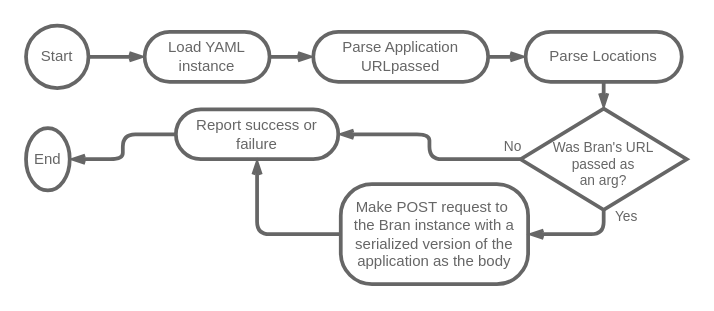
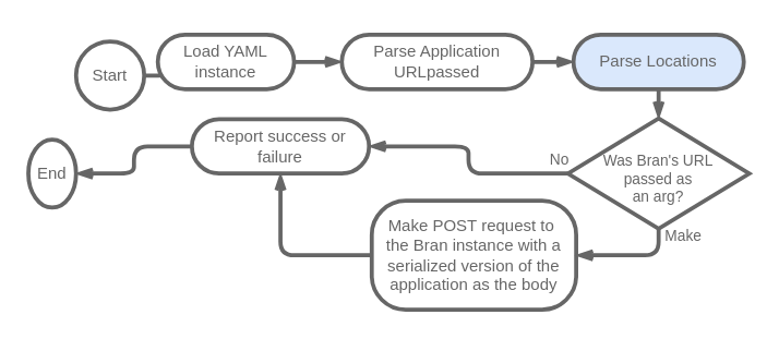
  <mxCell id="0" />
  <mxCell id="1" parent="0" />
  <mxCell id="2" value="" style="edgeStyle=orthogonalEdgeStyle;shape=connector;curved=0;rounded=1;orthogonalLoop=1;jettySize=auto;html=1;labelBackgroundColor=default;strokeColor=#666666;strokeWidth=3;fontFamily=Helvetica;fontSize=11;fontColor=default;startArrow=none;startFill=0;endArrow=openThin;endFill=0;" edge="1" parent="1" source="3" target="9"><mxGeometry relative="1" as="geometry" /></mxCell>
- <mxCell id="3" value="Start" style="strokeWidth=3;html=1;shape=mxgraph.flowchart.start_2;whiteSpace=wrap;labelBackgroundColor=none;fillColor=#ffffff;strokeColor=#666666;fontColor=#666666;fontSize=12;fontStyle=0;rounded=1;arcSize=50;" vertex="1" parent="1"><mxGeometry x="20" y="20" width="50" height="50" as="geometry" /></mxCell>
+ <mxCell id="3" value="Start" style="strokeWidth=3;html=1;shape=mxgraph.flowchart.start_2;whiteSpace=wrap;labelBackgroundColor=none;fillColor=#ffffff;strokeColor=#666666;fontColor=#666666;fontSize=12;fontStyle=0;rounded=1;arcSize=50;" vertex="1" parent="1"><mxGeometry x="55" y="30" width="50" height="50" as="geometry" /></mxCell>
  <mxCell id="4" style="edgeStyle=orthogonalEdgeStyle;shape=connector;curved=0;rounded=1;orthogonalLoop=1;jettySize=auto;html=1;labelBackgroundColor=default;strokeColor=#666666;strokeWidth=3;fontFamily=Helvetica;fontSize=11;fontColor=default;startArrow=none;startFill=0;endArrow=openThin;endFill=0;" edge="1" parent="1" source="5" target="17"><mxGeometry relative="1" as="geometry" /></mxCell>
- <mxCell id="5" value="Parse Locations" style="rounded=1;whiteSpace=wrap;html=1;absoluteArcSize=1;arcSize=50;strokeWidth=3;strokeColor=#666666;fontFamily=Helvetica;fontSize=12;fontColor=#666666;fillColor=#ffffff;fontStyle=0;labelBackgroundColor=none;" vertex="1" parent="1"><mxGeometry x="420" y="25" width="125" height="40" as="geometry" /></mxCell>
+ <mxCell id="5" value="Parse Locations" style="rounded=1;whiteSpace=wrap;html=1;absoluteArcSize=1;arcSize=50;strokeWidth=3;strokeColor=#666666;fontFamily=Helvetica;fontSize=12;fontColor=#666666;fillColor=#dae8fc;fontStyle=0;labelBackgroundColor=none;" vertex="1" parent="1"><mxGeometry x="420" y="25" width="125" height="40" as="geometry" /></mxCell>
  <mxCell id="6" value="" style="edgeStyle=orthogonalEdgeStyle;shape=connector;curved=0;rounded=1;orthogonalLoop=1;jettySize=auto;html=1;labelBackgroundColor=default;strokeColor=#666666;strokeWidth=3;fontFamily=Helvetica;fontSize=11;fontColor=default;startArrow=none;startFill=0;endArrow=openThin;endFill=0;" edge="1" parent="1" source="7" target="5"><mxGeometry relative="1" as="geometry" /></mxCell>
  <mxCell id="7" value="Parse Application URLpassed" style="rounded=1;whiteSpace=wrap;html=1;absoluteArcSize=1;arcSize=50;strokeWidth=3;strokeColor=#666666;fontFamily=Helvetica;fontSize=12;fontColor=#666666;fillColor=#ffffff;fontStyle=0;labelBackgroundColor=none;" vertex="1" parent="1"><mxGeometry x="250" y="25" width="140" height="40" as="geometry" /></mxCell>
  <mxCell id="8" value="" style="edgeStyle=orthogonalEdgeStyle;shape=connector;curved=0;rounded=1;orthogonalLoop=1;jettySize=auto;html=1;labelBackgroundColor=default;strokeColor=#666666;strokeWidth=3;fontFamily=Helvetica;fontSize=11;fontColor=default;startArrow=none;startFill=0;endArrow=openThin;endFill=0;" edge="1" parent="1" source="9" target="7"><mxGeometry relative="1" as="geometry" /></mxCell>
  <mxCell id="9" value="Load YAML instance" style="rounded=1;whiteSpace=wrap;html=1;absoluteArcSize=1;arcSize=50;strokeWidth=3;strokeColor=#666666;fontFamily=Helvetica;fontSize=12;fontColor=#666666;fillColor=#ffffff;fontStyle=0;labelBackgroundColor=none;" vertex="1" parent="1"><mxGeometry x="115" y="25" width="100" height="40" as="geometry" /></mxCell>
  <mxCell id="10" style="edgeStyle=orthogonalEdgeStyle;shape=connector;curved=0;rounded=1;orthogonalLoop=1;jettySize=auto;html=1;labelBackgroundColor=default;strokeColor=#666666;strokeWidth=3;fontFamily=Helvetica;fontSize=11;fontColor=default;startArrow=none;startFill=0;endArrow=openThin;endFill=0;" edge="1" parent="1" source="11" target="12"><mxGeometry relative="1" as="geometry" /></mxCell>
  <mxCell id="11" value="Report success or failure" style="rounded=1;whiteSpace=wrap;html=1;absoluteArcSize=1;arcSize=50;strokeWidth=3;strokeColor=#666666;fontFamily=Helvetica;fontSize=12;fontColor=#666666;fillColor=#ffffff;fontStyle=0;labelBackgroundColor=none;" vertex="1" parent="1"><mxGeometry x="140" y="87" width="130" height="40" as="geometry" /></mxCell>
  <mxCell id="12" value="End" style="strokeWidth=3;html=1;shape=mxgraph.flowchart.start_2;whiteSpace=wrap;labelBackgroundColor=none;fillColor=#ffffff;strokeColor=#666666;fontColor=#666666;fontSize=12;fontStyle=0;rounded=1;arcSize=50;" vertex="1" parent="1"><mxGeometry x="20" y="102" width="35" height="50" as="geometry" /></mxCell>
  <mxCell id="13" style="edgeStyle=orthogonalEdgeStyle;shape=connector;curved=0;rounded=1;orthogonalLoop=1;jettySize=auto;html=1;labelBackgroundColor=default;strokeColor=#666666;strokeWidth=3;fontFamily=Helvetica;fontSize=11;fontColor=default;startArrow=none;startFill=0;endArrow=openThin;endFill=0;exitX=0;exitY=0.5;exitDx=0;exitDy=0;entryX=0.5;entryY=1;entryDx=0;entryDy=0;" edge="1" parent="1" source="14" target="11"><mxGeometry relative="1" as="geometry" /></mxCell>
  <mxCell id="14" value="Make POST request to&amp;nbsp;&lt;br&gt;the Bran instance with a serialized version of the application as the body" style="rounded=1;whiteSpace=wrap;html=1;absoluteArcSize=1;arcSize=50;strokeWidth=3;strokeColor=#666666;fontFamily=Helvetica;fontSize=12;fontColor=#666666;fillColor=#ffffff;fontStyle=0;labelBackgroundColor=none;" vertex="1" parent="1"><mxGeometry x="272" y="147" width="150" height="80" as="geometry" /></mxCell>
  <mxCell id="15" style="edgeStyle=orthogonalEdgeStyle;shape=connector;curved=0;rounded=1;orthogonalLoop=1;jettySize=auto;html=1;labelBackgroundColor=default;strokeColor=#666666;strokeWidth=3;fontFamily=Helvetica;fontSize=11;fontColor=default;startArrow=none;startFill=0;endArrow=openThin;endFill=0;exitX=0.5;exitY=1;exitDx=0;exitDy=0;entryX=1;entryY=0.5;entryDx=0;entryDy=0;" edge="1" parent="1" source="17" target="14"><mxGeometry relative="1" as="geometry"><mxPoint x="430" y="187" as="targetPoint" /><Array as="points"><mxPoint x="483" y="187" /></Array></mxGeometry></mxCell>
  <mxCell id="16" style="edgeStyle=orthogonalEdgeStyle;shape=connector;curved=0;rounded=1;orthogonalLoop=1;jettySize=auto;html=1;exitX=0;exitY=0.5;exitDx=0;exitDy=0;labelBackgroundColor=default;strokeColor=#666666;strokeWidth=3;fontFamily=Helvetica;fontSize=11;fontColor=default;startArrow=none;startFill=0;endArrow=openThin;endFill=0;" edge="1" parent="1" source="17" target="11"><mxGeometry relative="1" as="geometry" /></mxCell>
  <mxCell id="17" value="Was Bran's URL&lt;br style=&quot;font-size: 11px;&quot;&gt;passed as &lt;br&gt;an arg?" style="rhombus;whiteSpace=wrap;html=1;rounded=0;labelBackgroundColor=none;strokeColor=#666666;strokeWidth=3;fontFamily=Helvetica;fontSize=11;fontColor=#666666;fillColor=#ffffff;spacingTop=7;" vertex="1" parent="1"><mxGeometry x="416.015" y="86.5" width="132.97" height="81" as="geometry" /></mxCell>
- <mxCell id="18" value="Yes" style="text;html=1;strokeColor=none;fillColor=none;align=center;verticalAlign=middle;whiteSpace=wrap;rounded=0;fontSize=11;fontFamily=Helvetica;fontColor=#666666;" vertex="1" parent="1"><mxGeometry x="471" y="158" width="60" height="30" as="geometry" /></mxCell>
+ <mxCell id="18" value="Make" style="text;html=1;strokeColor=none;fillColor=none;align=center;verticalAlign=middle;whiteSpace=wrap;rounded=0;fontSize=11;fontFamily=Helvetica;fontColor=#666666;" vertex="1" parent="1"><mxGeometry x="471" y="158" width="60" height="30" as="geometry" /></mxCell>
  <mxCell id="19" value="No" style="text;html=1;strokeColor=none;fillColor=none;align=center;verticalAlign=middle;whiteSpace=wrap;rounded=0;fontSize=11;fontFamily=Helvetica;fontColor=#666666;" vertex="1" parent="1"><mxGeometry x="380" y="102" width="60" height="30" as="geometry" /></mxCell>
